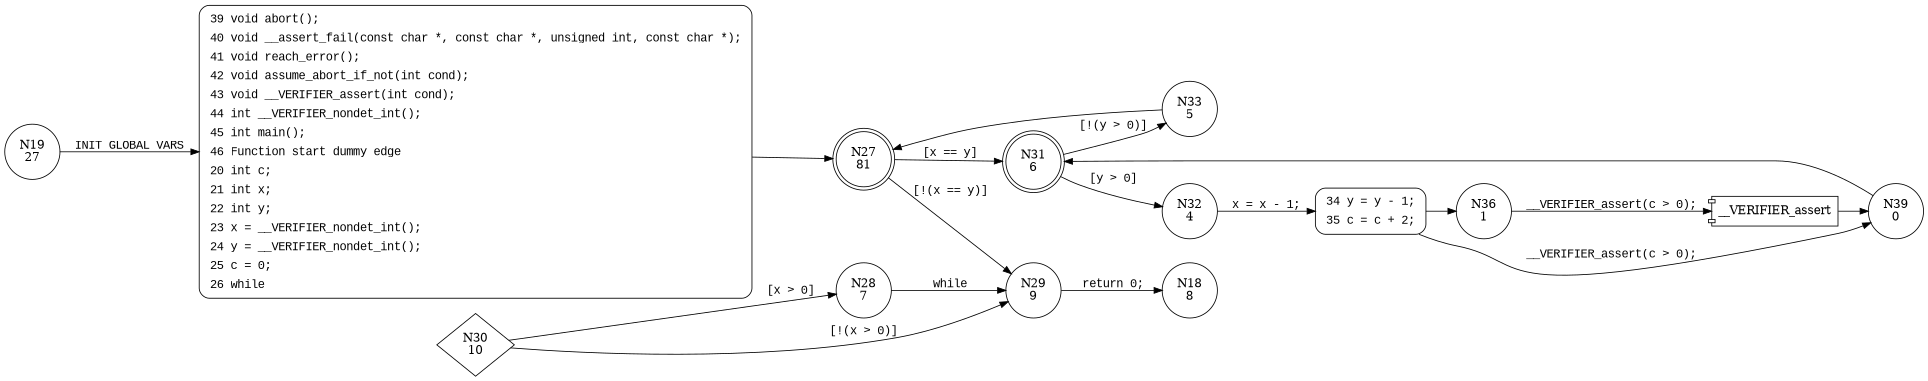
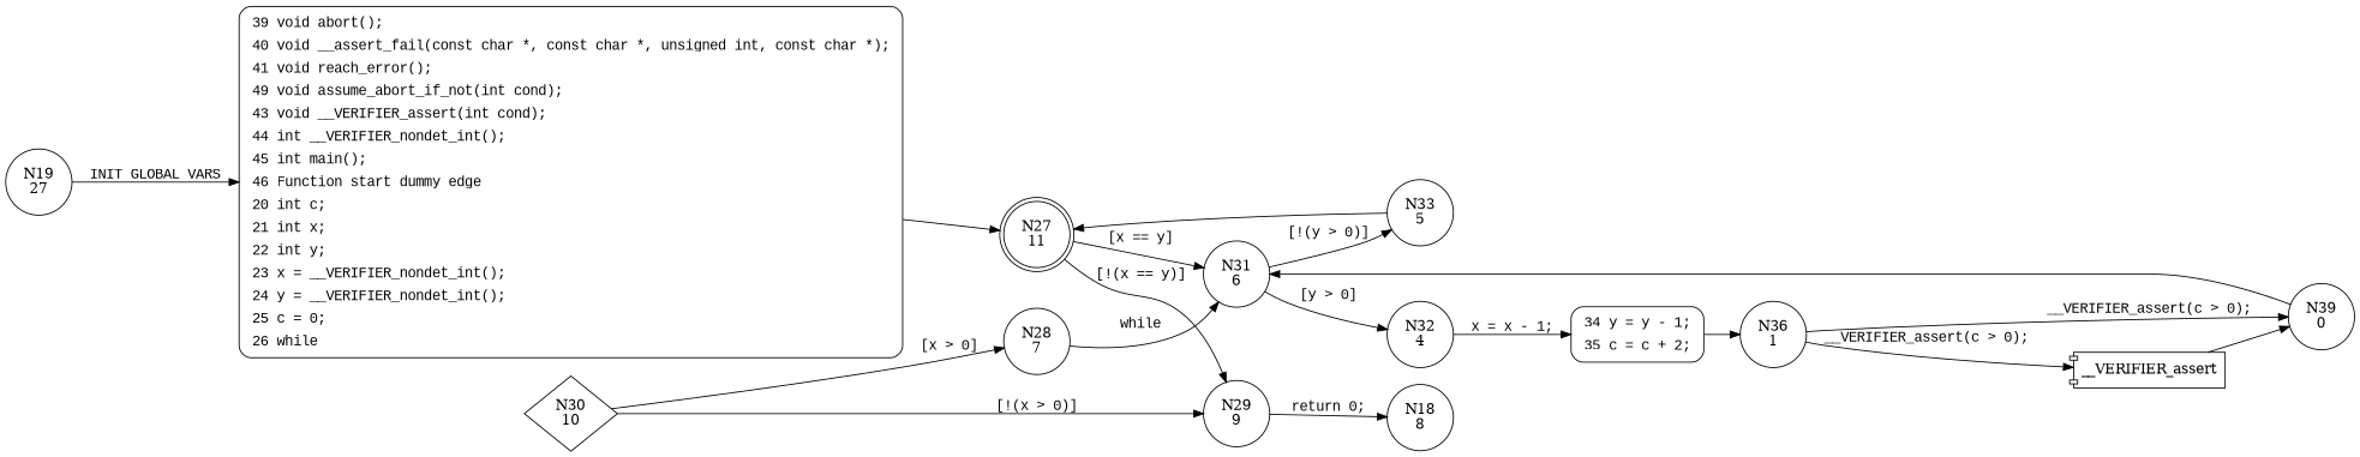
  digraph {
    rankdir=LR
    node [shape=circle]
    edge [fontname="Courier New"]
    n1 [label="N19\n27"]
-   n2 [fillcolor=white fontname="Courier New" label=<<table border="0" cellborder="0" cellpadding="3" bgcolor="white"><tr><td align="right">39</td><td align="left">void abort();</td></tr><tr><td align="right">40</td><td align="left">void __assert_fail(const char *, const char *, unsigned int, const char *);</td></tr><tr><td align="right">41</td><td align="left">void reach_error();</td></tr><tr><td align="right">42</td><td align="left">void assume_abort_if_not(int cond);</td></tr><tr><td align="right">43</td><td align="left">void __VERIFIER_assert(int cond);</td></tr><tr><td align="right">44</td><td align="left">int __VERIFIER_nondet_int();</td></tr><tr><td align="right">45</td><td align="left">int main();</td></tr><tr><td align="right">46</td><td align="left">Function start dummy edge</td></tr><tr><td align="right">20</td><td align="left">int c;</td></tr><tr><td align="right">21</td><td align="left">int x;</td></tr><tr><td align="right">22</td><td align="left">int y;</td></tr><tr><td align="right">23</td><td align="left">x = __VERIFIER_nondet_int();</td></tr><tr><td align="right">24</td><td align="left">y = __VERIFIER_nondet_int();</td></tr><tr><td align="right">25</td><td align="left">c = 0;</td></tr><tr><td align="right">26</td><td align="left">while</td></tr></table>> penwidth=1 shape=Mrecord style="filled,bold"]
-   n3 [label="N27\n81" shape=doublecircle]
+   n2 [fillcolor=white fontname="Courier New" label=<<table border="0" cellborder="0" cellpadding="3" bgcolor="white"><tr><td align="right">39</td><td align="left">void abort();</td></tr><tr><td align="right">40</td><td align="left">void __assert_fail(const char *, const char *, unsigned int, const char *);</td></tr><tr><td align="right">41</td><td align="left">void reach_error();</td></tr><tr><td align="right">49</td><td align="left">void assume_abort_if_not(int cond);</td></tr><tr><td align="right">43</td><td align="left">void __VERIFIER_assert(int cond);</td></tr><tr><td align="right">44</td><td align="left">int __VERIFIER_nondet_int();</td></tr><tr><td align="right">45</td><td align="left">int main();</td></tr><tr><td align="right">46</td><td align="left">Function start dummy edge</td></tr><tr><td align="right">20</td><td align="left">int c;</td></tr><tr><td align="right">21</td><td align="left">int x;</td></tr><tr><td align="right">22</td><td align="left">int y;</td></tr><tr><td align="right">23</td><td align="left">x = __VERIFIER_nondet_int();</td></tr><tr><td align="right">24</td><td align="left">y = __VERIFIER_nondet_int();</td></tr><tr><td align="right">25</td><td align="left">c = 0;</td></tr><tr><td align="right">26</td><td align="left">while</td></tr></table>> penwidth=1 shape=Mrecord style="filled,bold"]
+   n3 [label="N27\n11" shape=doublecircle]
    n4 [label="N29\n9"]
-   n5 [label="N31\n6" shape=doublecircle]
+   n5 [label="N31\n6"]
    n6 [label="N30\n10" shape=diamond]
    n7 [label="N28\n7"]
    n8 [label="N18\n8"]
    n9 [label="N32\n4"]
    n10 [label="N33\n5"]
    n11 [fillcolor=white fontname="Courier New" label=<<table border="0" cellborder="0" cellpadding="3" bgcolor="white"><tr><td align="right">34</td><td align="left">y = y - 1;</td></tr><tr><td align="right">35</td><td align="left">c = c + 2;</td></tr></table>> penwidth=1 shape=Mrecord style="filled,bold"]
    n12 [label="N36\n1"]
    n13 [label="N39\n0"]
    n14 [label=__VERIFIER_assert shape=component]
    n1 -> n2 [label="INIT GLOBAL VARS"]
    n2 -> n3 [fontname=""]
    n3 -> n4 [label="[!(x == y)]"]
    n3 -> n5 [label="[x == y]"]
    n4 -> n8 [label="return 0;"]
    n5 -> n9 [label="[y > 0]"]
    n5 -> n10 [label="[!(y > 0)]"]
    n6 -> n4 [label="[!(x > 0)]"]
    n6 -> n7 [label="[x > 0]"]
-   n7 -> n4 [label=while]
+   n7 -> n5 [label=while]
    n9 -> n11 [label="x = x - 1;"]
    n10 -> n3
    n11 -> n12 [fontname=""]
-   n11 -> n13 [label="__VERIFIER_assert(c > 0);"]
+   n12 -> n13 [label="__VERIFIER_assert(c > 0);"]
    n12 -> n14 [label="__VERIFIER_assert(c > 0);"]
    n13 -> n5
    n14 -> n13
  }
